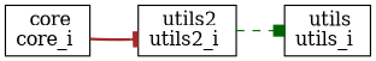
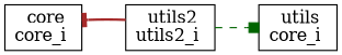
  digraph {
    fontname="DejaVu Serif"
    rankdir=LR
    node [color=black fontname="DejaVu Serif" shape=box]
    edge [fontname="DejaVu Serif"]
    n1 [label=" core\ncore_i "]
    n2 [label=" utils2\nutils2_i "]
-   n3 [label=" utils\nutils_i "]
-   n1 -> n2 [arrowhead=tee color=brown style=bold]
+   n3 [label=" utils\ncore_i "]
+   n2 -> n1 [arrowhead=tee color=brown style=bold]
    n2 -> n3 [arrowhead=box color=darkgreen style=dashed]
  }
